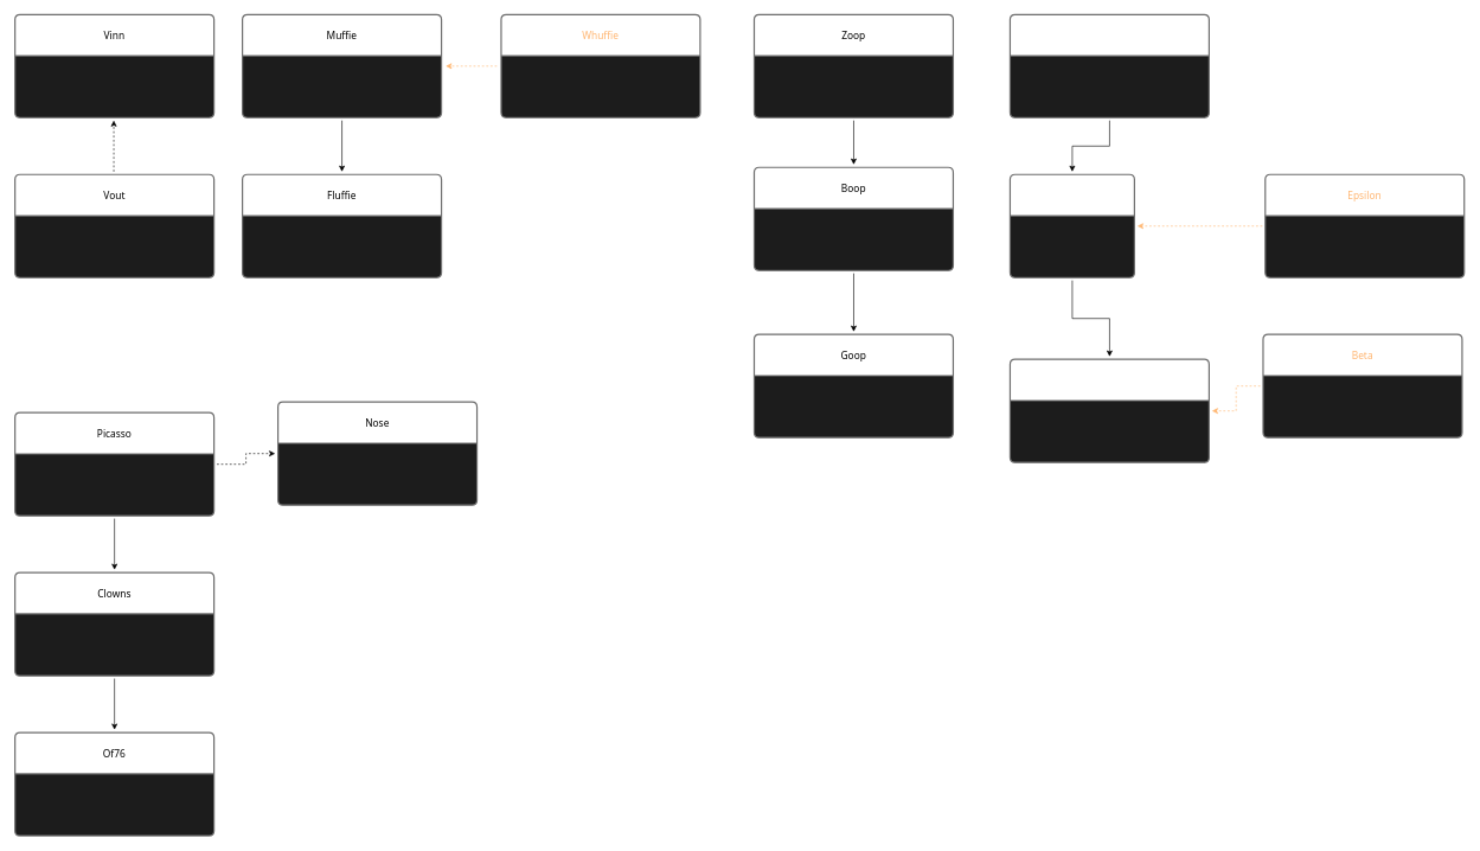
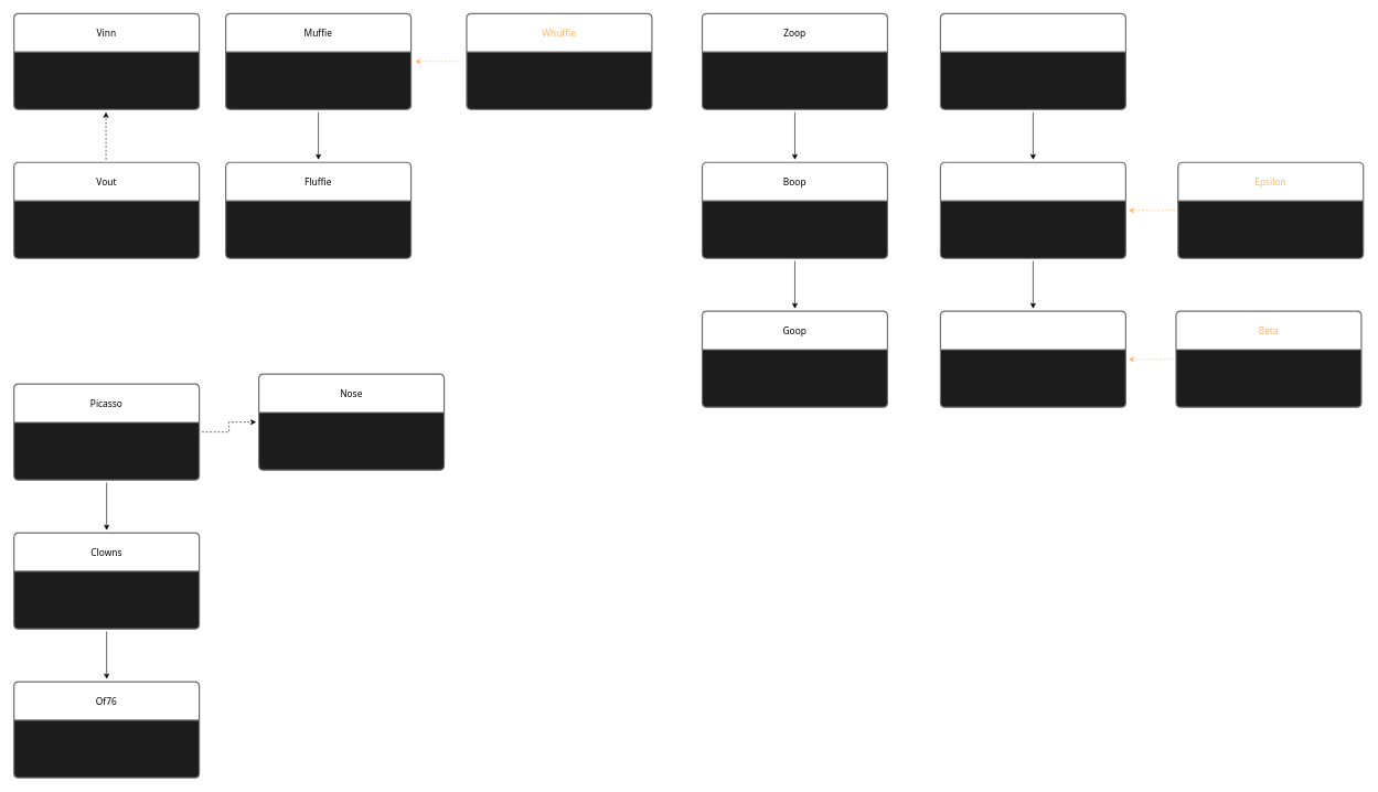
  <mxCell id="0" />
  <mxCell id="1" parent="0" />
  <mxCell id="2" value="" style="edgeStyle=orthogonalEdgeStyle;rounded=0;orthogonalLoop=1;jettySize=auto;html=1;dashed=1;fontColor=#FF99FF;" parent="1" edge="1"><mxGeometry relative="1" as="geometry"><mxPoint x="159" y="241" as="sourcePoint" /><mxPoint x="159" y="169" as="targetPoint" /></mxGeometry></mxCell>
  <mxCell id="3" value="Vinn" style="swimlane;fontStyle=0;childLayout=stackLayout;horizontal=1;startSize=58;horizontalStack=0;resizeParent=1;resizeParentMax=0;resizeLast=0;collapsible=1;marginBottom=0;rounded=1;shadow=0;glass=0;sketch=0;strokeColor=#6E6E6E;strokeWidth=2;fontFamily=Segoe UI;fontSize=14;spacing=16;labelBackgroundColor=none;swimlaneFillColor=#1C1C1C;labelPadding=16;autosize=1;arcSize=4;perimeterSpacing=4;" parent="1" vertex="1"><mxGeometry y="20" width="280" height="145" as="geometry" x="20"><mxRectangle x="-245" y="190" width="153" height="61" as="alternateBounds" /></mxGeometry></mxCell>
  <mxCell id="4" value="Vout" style="swimlane;fontStyle=0;childLayout=stackLayout;horizontal=1;startSize=58;horizontalStack=0;resizeParent=1;resizeParentMax=0;resizeLast=0;collapsible=1;marginBottom=0;rounded=1;shadow=0;glass=0;sketch=0;strokeColor=#6E6E6E;strokeWidth=2;fontFamily=Segoe UI;fontSize=14;spacing=16;labelBackgroundColor=none;swimlaneFillColor=#1C1C1C;labelPadding=16;autosize=1;arcSize=4;perimeterSpacing=4;" parent="1" vertex="1"><mxGeometry y="245" width="280" height="145" as="geometry" x="20"><mxRectangle x="-245" y="190" width="153" height="61" as="alternateBounds" /></mxGeometry></mxCell>
  <mxCell id="5" value="" style="edgeStyle=orthogonalEdgeStyle;rounded=0;orthogonalLoop=1;jettySize=auto;html=1;" parent="1" source="7" target="8" edge="1"><mxGeometry relative="1" as="geometry" /></mxCell>
  <mxCell id="6" value="" style="edgeStyle=orthogonalEdgeStyle;rounded=0;orthogonalLoop=1;jettySize=auto;html=1;startSize=58;fontFamily=Segoe UI;fontSize=14;dashed=1;fontColor=#FFB570;strokeColor=#FFB570;" parent="1" edge="1"><mxGeometry relative="1" as="geometry"><mxPoint x="698" y="92.5" as="sourcePoint" /><mxPoint x="626" y="92.5" as="targetPoint" /></mxGeometry></mxCell>
  <mxCell id="7" value="Muffie" style="swimlane;fontStyle=0;childLayout=stackLayout;horizontal=1;startSize=58;horizontalStack=0;resizeParent=1;resizeParentMax=0;resizeLast=0;collapsible=1;marginBottom=0;rounded=1;shadow=0;glass=0;sketch=0;strokeColor=#6E6E6E;strokeWidth=2;fontFamily=Segoe UI;fontSize=14;spacing=16;labelBackgroundColor=none;swimlaneFillColor=#1C1C1C;labelPadding=16;autosize=0;arcSize=4;perimeterSpacing=4;resizeHeight=1;" parent="1" vertex="1"><mxGeometry x="340" y="20" width="280" height="145" as="geometry"><mxRectangle x="-245" y="190" width="153" height="61" as="alternateBounds" /></mxGeometry></mxCell>
  <mxCell id="8" value="Fluffie" style="swimlane;fontStyle=0;childLayout=stackLayout;horizontal=1;startSize=58;horizontalStack=0;resizeParent=1;resizeParentMax=0;resizeLast=0;collapsible=1;marginBottom=0;rounded=1;shadow=0;glass=0;sketch=0;strokeColor=#6E6E6E;strokeWidth=2;fontFamily=Segoe UI;fontSize=14;spacing=16;labelBackgroundColor=none;swimlaneFillColor=#1C1C1C;labelPadding=16;autosize=0;arcSize=4;perimeterSpacing=4;" parent="1" vertex="1"><mxGeometry x="340" y="245" width="280" height="145" as="geometry"><mxRectangle x="-245" y="190" width="153" height="61" as="alternateBounds" /></mxGeometry></mxCell>
  <mxCell id="9" value="Whuffie" style="swimlane;fontStyle=0;childLayout=stackLayout;horizontal=1;startSize=58;horizontalStack=0;resizeParent=1;resizeParentMax=0;resizeLast=0;collapsible=1;marginBottom=0;rounded=1;shadow=0;glass=0;sketch=0;strokeColor=#6E6E6E;strokeWidth=2;fontFamily=Segoe UI;fontSize=14;spacing=16;labelBackgroundColor=none;swimlaneFillColor=#1C1C1C;labelPadding=16;autosize=0;arcSize=4;perimeterSpacing=4;resizeHeight=1;fontColor=#FFB570;" parent="1" vertex="1"><mxGeometry x="704" y="20" width="280" height="145" as="geometry"><mxRectangle x="-245" y="190" width="153" height="61" as="alternateBounds" /></mxGeometry></mxCell>
  <mxCell id="10" value="" style="edgeStyle=orthogonalEdgeStyle;rounded=0;orthogonalLoop=1;jettySize=auto;html=1;" parent="1" source="11" target="13" edge="1"><mxGeometry relative="1" as="geometry" /></mxCell>
  <mxCell id="11" value="Zoop" style="swimlane;fontStyle=0;childLayout=stackLayout;horizontal=1;startSize=58;horizontalStack=0;resizeParent=1;resizeParentMax=0;resizeLast=0;collapsible=1;marginBottom=0;rounded=1;shadow=0;glass=0;sketch=0;strokeColor=#6E6E6E;strokeWidth=2;fontFamily=Segoe UI;fontSize=14;spacing=16;labelBackgroundColor=none;swimlaneFillColor=#1C1C1C;labelPadding=16;autosize=0;arcSize=4;perimeterSpacing=4;resizeHeight=1;" parent="1" vertex="1"><mxGeometry x="1060" y="20" width="280" height="145" as="geometry"><mxRectangle x="-245" y="190" width="153" height="61" as="alternateBounds" /></mxGeometry></mxCell>
  <mxCell id="12" value="" style="edgeStyle=orthogonalEdgeStyle;rounded=0;orthogonalLoop=1;jettySize=auto;html=1;" parent="1" source="13" target="14" edge="1"><mxGeometry relative="1" as="geometry" /></mxCell>
- <mxCell id="13" value="Boop" style="swimlane;fontStyle=0;childLayout=stackLayout;horizontal=1;startSize=58;horizontalStack=0;resizeParent=1;resizeParentMax=0;resizeLast=0;collapsible=1;marginBottom=0;rounded=1;shadow=0;glass=0;sketch=0;strokeColor=#6E6E6E;strokeWidth=2;fontFamily=Segoe UI;fontSize=14;spacing=16;labelBackgroundColor=none;swimlaneFillColor=#1C1C1C;labelPadding=16;autosize=0;arcSize=4;perimeterSpacing=4;" parent="1" vertex="1"><mxGeometry x="1060" y="235" width="280" height="145" as="geometry"><mxRectangle x="-245" y="190" width="153" height="61" as="alternateBounds" /></mxGeometry></mxCell>
+ <mxCell id="13" value="Boop" style="swimlane;fontStyle=0;childLayout=stackLayout;horizontal=1;startSize=58;horizontalStack=0;resizeParent=1;resizeParentMax=0;resizeLast=0;collapsible=1;marginBottom=0;rounded=1;shadow=0;glass=0;sketch=0;strokeColor=#6E6E6E;strokeWidth=2;fontFamily=Segoe UI;fontSize=14;spacing=16;labelBackgroundColor=none;swimlaneFillColor=#1C1C1C;labelPadding=16;autosize=0;arcSize=4;perimeterSpacing=4;" parent="1" vertex="1"><mxGeometry x="1060" y="245" width="280" height="145" as="geometry"><mxRectangle x="-245" y="190" width="153" height="61" as="alternateBounds" /></mxGeometry></mxCell>
  <mxCell id="14" value="Goop" style="swimlane;fontStyle=0;childLayout=stackLayout;horizontal=1;startSize=58;horizontalStack=0;resizeParent=1;resizeParentMax=0;resizeLast=0;collapsible=1;marginBottom=0;rounded=1;shadow=0;glass=0;sketch=0;strokeColor=#6E6E6E;strokeWidth=2;fontFamily=Segoe UI;fontSize=14;spacing=16;labelBackgroundColor=none;swimlaneFillColor=#1C1C1C;labelPadding=16;autosize=0;arcSize=4;perimeterSpacing=4;" parent="1" vertex="1"><mxGeometry x="1060" y="470" width="280" height="145" as="geometry"><mxRectangle x="-245" y="190" width="153" height="61" as="alternateBounds" /></mxGeometry></mxCell>
  <mxCell id="15" value="" style="edgeStyle=orthogonalEdgeStyle;rounded=0;orthogonalLoop=1;jettySize=auto;html=1;fontColor=#FFFFFF;" parent="1" source="16" target="19" edge="1"><mxGeometry relative="1" as="geometry" /></mxCell>
  <mxCell id="16" value="Delta" style="swimlane;fontStyle=0;childLayout=stackLayout;horizontal=1;startSize=58;horizontalStack=0;resizeParent=1;resizeParentMax=0;resizeLast=0;collapsible=1;marginBottom=0;rounded=1;shadow=0;glass=0;sketch=0;strokeColor=#6E6E6E;strokeWidth=2;fontFamily=Segoe UI;fontSize=14;spacing=16;labelBackgroundColor=none;swimlaneFillColor=#1C1C1C;labelPadding=16;autosize=0;arcSize=4;perimeterSpacing=4;resizeHeight=1;fontColor=#FFFFFF;" parent="1" vertex="1"><mxGeometry x="1420" y="20" width="280" height="145" as="geometry"><mxRectangle x="-245" y="190" width="153" height="61" as="alternateBounds" /></mxGeometry></mxCell>
  <mxCell id="17" value="" style="edgeStyle=orthogonalEdgeStyle;rounded=0;orthogonalLoop=1;jettySize=auto;html=1;fontColor=#FFFFFF;" parent="1" source="19" target="21" edge="1"><mxGeometry relative="1" as="geometry" /></mxCell>
  <mxCell id="18" value="" style="edgeStyle=orthogonalEdgeStyle;rounded=0;orthogonalLoop=1;jettySize=auto;html=1;dashed=1;fontFamily=Segoe UI;fontSize=14;startSize=58;strokeColor=#FFB570;fontColor=#FFB570;" parent="1" source="23" target="19" edge="1"><mxGeometry relative="1" as="geometry" /></mxCell>
- <mxCell id="19" value="Gamma" style="swimlane;fontStyle=0;childLayout=stackLayout;horizontal=1;startSize=58;horizontalStack=0;resizeParent=1;resizeParentMax=0;resizeLast=0;collapsible=1;marginBottom=0;rounded=1;shadow=0;glass=0;sketch=0;strokeColor=#6E6E6E;strokeWidth=2;fontFamily=Segoe UI;fontSize=14;spacing=16;labelBackgroundColor=none;swimlaneFillColor=#1C1C1C;labelPadding=16;autosize=0;arcSize=4;perimeterSpacing=4;resizeHeight=1;fontColor=#FFFFFF;" parent="1" vertex="1"><mxGeometry x="1420" y="245" width="175" height="145" as="geometry"><mxRectangle x="-245" y="190" width="153" height="61" as="alternateBounds" /></mxGeometry></mxCell>
+ <mxCell id="19" value="Gamma" style="swimlane;fontStyle=0;childLayout=stackLayout;horizontal=1;startSize=58;horizontalStack=0;resizeParent=1;resizeParentMax=0;resizeLast=0;collapsible=1;marginBottom=0;rounded=1;shadow=0;glass=0;sketch=0;strokeColor=#6E6E6E;strokeWidth=2;fontFamily=Segoe UI;fontSize=14;spacing=16;labelBackgroundColor=none;swimlaneFillColor=#1C1C1C;labelPadding=16;autosize=0;arcSize=4;perimeterSpacing=4;resizeHeight=1;fontColor=#FFFFFF;" parent="1" vertex="1"><mxGeometry x="1420" y="245" width="280" height="145" as="geometry"><mxRectangle x="-245" y="190" width="153" height="61" as="alternateBounds" /></mxGeometry></mxCell>
  <mxCell id="20" value="" style="edgeStyle=orthogonalEdgeStyle;rounded=0;orthogonalLoop=1;jettySize=auto;html=1;dashed=1;fontFamily=Segoe UI;fontSize=14;startSize=58;strokeColor=#FFB570;fontColor=#FFB570;" parent="1" source="22" target="21" edge="1"><mxGeometry relative="1" as="geometry" /></mxCell>
- <mxCell id="21" value="Alpha" style="swimlane;fontStyle=0;childLayout=stackLayout;horizontal=1;startSize=58;horizontalStack=0;resizeParent=1;resizeParentMax=0;resizeLast=0;collapsible=1;marginBottom=0;rounded=1;shadow=0;glass=0;sketch=0;strokeColor=#6E6E6E;strokeWidth=2;fontFamily=Segoe UI;fontSize=14;spacing=16;labelBackgroundColor=none;swimlaneFillColor=#1C1C1C;labelPadding=16;autosize=0;arcSize=4;perimeterSpacing=4;resizeHeight=1;fontColor=#FFFFFF;" parent="1" vertex="1"><mxGeometry x="1420" y="505" width="280" height="145" as="geometry"><mxRectangle x="-245" y="190" width="153" height="61" as="alternateBounds" /></mxGeometry></mxCell>
+ <mxCell id="21" value="Alpha" style="swimlane;fontStyle=0;childLayout=stackLayout;horizontal=1;startSize=58;horizontalStack=0;resizeParent=1;resizeParentMax=0;resizeLast=0;collapsible=1;marginBottom=0;rounded=1;shadow=0;glass=0;sketch=0;strokeColor=#6E6E6E;strokeWidth=2;fontFamily=Segoe UI;fontSize=14;spacing=16;labelBackgroundColor=none;swimlaneFillColor=#1C1C1C;labelPadding=16;autosize=0;arcSize=4;perimeterSpacing=4;resizeHeight=1;fontColor=#FFFFFF;" parent="1" vertex="1"><mxGeometry x="1420" y="470" width="280" height="145" as="geometry"><mxRectangle x="-245" y="190" width="153" height="61" as="alternateBounds" /></mxGeometry></mxCell>
  <mxCell id="22" value="Beta" style="swimlane;fontStyle=0;childLayout=stackLayout;horizontal=1;startSize=58;horizontalStack=0;resizeParent=1;resizeParentMax=0;resizeLast=0;collapsible=1;marginBottom=0;rounded=1;shadow=0;glass=0;sketch=0;strokeColor=#6E6E6E;strokeWidth=2;fontFamily=Segoe UI;fontSize=14;spacing=16;labelBackgroundColor=none;swimlaneFillColor=#1C1C1C;labelPadding=16;autosize=0;arcSize=4;perimeterSpacing=4;resizeHeight=1;fontColor=#FFB570;" parent="1" vertex="1"><mxGeometry x="1776" y="470" width="280" height="145" as="geometry"><mxRectangle x="-245" y="190" width="153" height="61" as="alternateBounds" /></mxGeometry></mxCell>
  <mxCell id="23" value="Epsilon" style="swimlane;fontStyle=0;childLayout=stackLayout;horizontal=1;startSize=58;horizontalStack=0;resizeParent=1;resizeParentMax=0;resizeLast=0;collapsible=1;marginBottom=0;rounded=1;shadow=0;glass=0;sketch=0;strokeColor=#6E6E6E;strokeWidth=2;fontFamily=Segoe UI;fontSize=14;spacing=16;labelBackgroundColor=none;swimlaneFillColor=#1C1C1C;labelPadding=16;autosize=0;arcSize=4;perimeterSpacing=4;resizeHeight=1;fontColor=#FFB570;" parent="1" vertex="1"><mxGeometry x="1779" y="245" width="280" height="145" as="geometry"><mxRectangle x="-245" y="190" width="153" height="61" as="alternateBounds" /></mxGeometry></mxCell>
  <mxCell id="24" value="" style="edgeStyle=orthogonalEdgeStyle;rounded=0;orthogonalLoop=1;jettySize=auto;html=1;dashed=1;fontColor=#FF99FF;" edge="1" parent="1" source="26" target="27"><mxGeometry relative="1" as="geometry" /></mxCell>
  <mxCell id="25" value="" style="edgeStyle=orthogonalEdgeStyle;rounded=0;orthogonalLoop=1;jettySize=auto;html=1;" edge="1" parent="1" source="26" target="29"><mxGeometry relative="1" as="geometry" /></mxCell>
  <mxCell id="26" value="Picasso" style="swimlane;fontStyle=0;childLayout=stackLayout;horizontal=1;startSize=58;horizontalStack=0;resizeParent=1;resizeParentMax=0;resizeLast=0;collapsible=1;marginBottom=0;rounded=1;shadow=0;glass=0;sketch=0;strokeColor=#6E6E6E;strokeWidth=2;fontFamily=Segoe UI;fontSize=14;spacing=16;labelBackgroundColor=none;swimlaneFillColor=#1C1C1C;labelPadding=16;autosize=0;arcSize=4;perimeterSpacing=4;resizeHeight=1;" vertex="1" parent="1"><mxGeometry y="580" width="280" height="145" as="geometry" x="20"><mxRectangle x="-245" y="190" width="153" height="61" as="alternateBounds" /></mxGeometry></mxCell>
  <mxCell id="27" value="Nose" style="swimlane;fontStyle=0;childLayout=stackLayout;horizontal=1;startSize=58;horizontalStack=0;resizeParent=1;resizeParentMax=0;resizeLast=0;collapsible=1;marginBottom=0;rounded=1;shadow=0;glass=0;sketch=0;strokeColor=#6E6E6E;strokeWidth=2;fontFamily=Segoe UI;fontSize=14;spacing=16;labelBackgroundColor=none;swimlaneFillColor=#1C1C1C;labelPadding=16;autosize=0;arcSize=4;perimeterSpacing=4;resizeHeight=1;" vertex="1" parent="1"><mxGeometry x="390" y="565" width="280" height="145" as="geometry"><mxRectangle x="-245" y="190" width="153" height="61" as="alternateBounds" /></mxGeometry></mxCell>
  <mxCell id="28" value="" style="edgeStyle=orthogonalEdgeStyle;rounded=0;orthogonalLoop=1;jettySize=auto;html=1;" edge="1" parent="1" source="29" target="30"><mxGeometry relative="1" as="geometry" /></mxCell>
  <mxCell id="29" value="Clowns" style="swimlane;fontStyle=0;childLayout=stackLayout;horizontal=1;startSize=58;horizontalStack=0;resizeParent=1;resizeParentMax=0;resizeLast=0;collapsible=1;marginBottom=0;rounded=1;shadow=0;glass=0;sketch=0;strokeColor=#6E6E6E;strokeWidth=2;fontFamily=Segoe UI;fontSize=14;spacing=16;labelBackgroundColor=none;swimlaneFillColor=#1C1C1C;labelPadding=16;autosize=0;arcSize=4;perimeterSpacing=4;resizeHeight=1;" vertex="1" parent="1"><mxGeometry y="805" width="280" height="145" as="geometry" x="20"><mxRectangle x="-245" y="190" width="153" height="61" as="alternateBounds" /></mxGeometry></mxCell>
  <mxCell id="30" value="Of76" style="swimlane;fontStyle=0;childLayout=stackLayout;horizontal=1;startSize=58;horizontalStack=0;resizeParent=1;resizeParentMax=0;resizeLast=0;collapsible=1;marginBottom=0;rounded=1;shadow=0;glass=0;sketch=0;strokeColor=#6E6E6E;strokeWidth=2;fontFamily=Segoe UI;fontSize=14;spacing=16;labelBackgroundColor=none;swimlaneFillColor=#1C1C1C;labelPadding=16;autosize=0;arcSize=4;perimeterSpacing=4;resizeHeight=1;" vertex="1" parent="1"><mxGeometry y="1030" width="280" height="145" as="geometry" x="20"><mxRectangle x="-245" y="190" width="153" height="61" as="alternateBounds" /></mxGeometry></mxCell>
